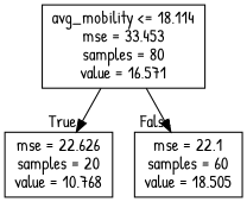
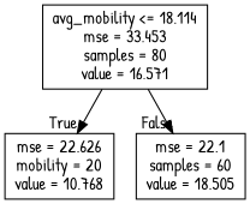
  digraph {
    fontname="Patrick Hand"
    node [shape=box fontname="Patrick Hand"]
    edge [labeldistance=2.5 fontname="Patrick Hand"]
    n1 [label="avg_mobility <= 18.114\nmse = 33.453\nsamples = 80\nvalue = 16.571"]
-   n2 [label="mse = 22.626\nsamples = 20\nvalue = 10.768"]
+   n2 [label="mse = 22.626\nmobility = 20\nvalue = 10.768"]
    n3 [label="mse = 22.1\nsamples = 60\nvalue = 18.505"]
    n1 -> n2 [headlabel=True labelangle=45]
    n1 -> n3 [headlabel=False labelangle=-45]
  }
